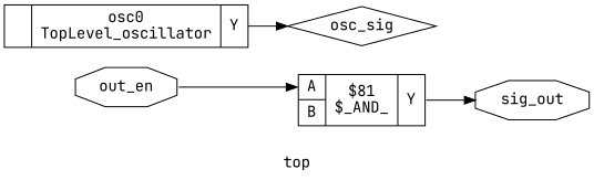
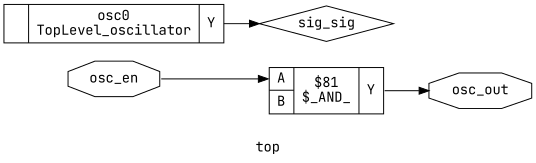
  digraph {
    fontname="JetBrains Mono"
    label=top
    rankdir=LR
    remincross=true
    node [color=black fontcolor=black fontname="JetBrains Mono" shape=octagon]
    edge [color=black fontname="JetBrains Mono" headport=w tailport="p6:e"]
-   n1 [label=out_en]
+   n1 [label=osc_en]
    n2 [label="{{<p4> A|<p5> B}|$81\n$_AND_|{<p6> Y}}" shape=record color="" fontcolor=""]
-   n3 [label=sig_out]
-   n4 [label=osc_sig shape=diamond]
+   n3 [label=osc_out]
+   n4 [label=sig_sig shape=diamond]
    n5 [label="{{}|osc0\nTopLevel_oscillator|{<p6> Y}}" shape=record color="" fontcolor=""]
    n1 -> n2 [headport="p4:w" tailport=e]
    n2 -> n3
    n5 -> n4
  }
